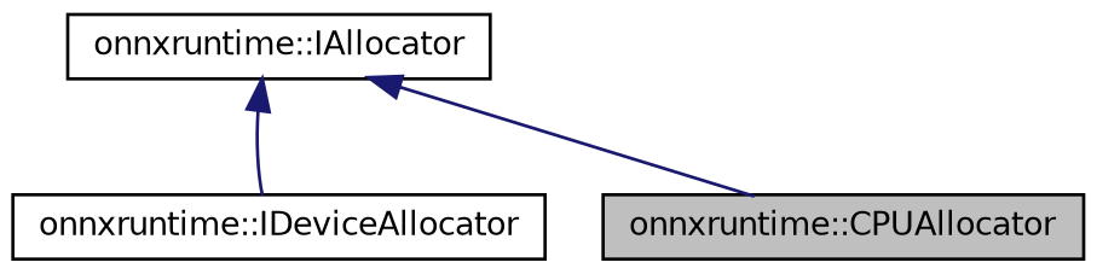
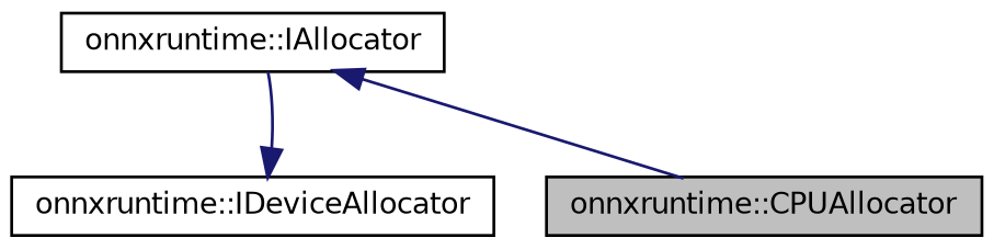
  digraph {
    node [color=black fillcolor=white fontname=Helvetica fontsize=10 shape=record style=filled]
    edge [color=midnightblue dir=back fontname=Helvetica fontsize=10 labelfontname=Helvetica labelfontsize=10 style=solid]
    n1 [fillcolor=grey75 fontcolor=black height=0.2 label="onnxruntime::CPUAllocator" width=0.4]
    n2 [height=0.2 label="onnxruntime::IDeviceAllocator" width=0.4]
    n3 [height=0.2 label="onnxruntime::IAllocator" width=0.4]
    n3 -> n1
-   n3 -> n2
+   n2 -> n3
  }
